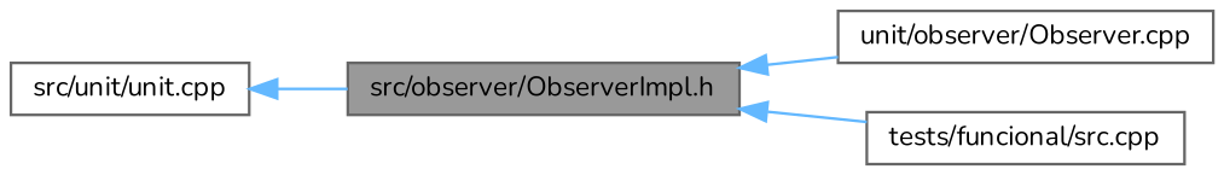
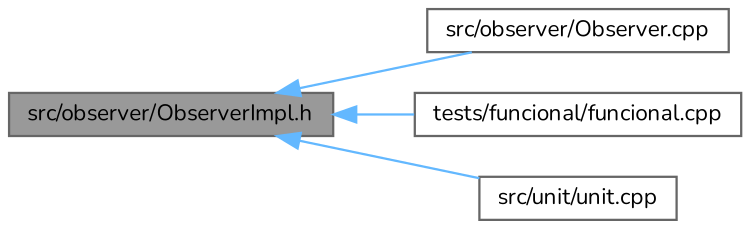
  digraph {
    fontname=Nunito
    rankdir=LR
    node [color=grey40 fillcolor=white fontname=Nunito fontsize=10 shape=box style=filled]
    edge [color=steelblue1 dir=back fontname=Nunito fontsize=10 labelfontname=Helvetica labelfontsize=10 style=solid]
    n1 [color=gray40 fillcolor=grey60 fontcolor=black height=0.2 label="src/observer/ObserverImpl.h" width=0.4]
-   n2 [height=0.2 label="unit/observer/Observer.cpp" width=0.4]
-   n3 [height=0.2 label="tests/funcional/src.cpp" width=0.4]
+   n2 [height=0.2 label="src/observer/Observer.cpp" width=0.4]
+   n3 [height=0.2 label="tests/funcional/funcional.cpp" width=0.4]
    n4 [height=0.2 label="src/unit/unit.cpp" width=0.4]
    n1 -> n2
    n1 -> n3
-   n4 -> n1
+   n1 -> n4
  }
